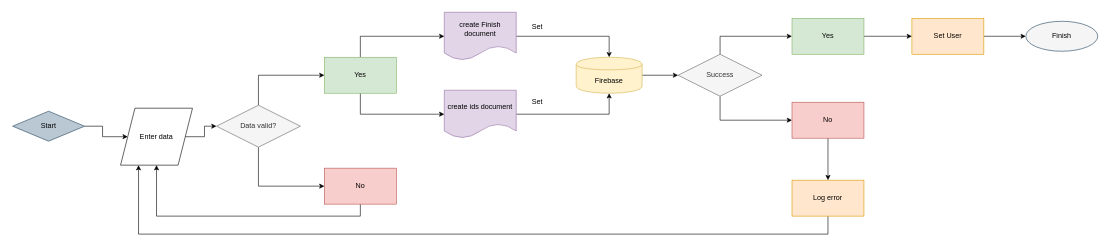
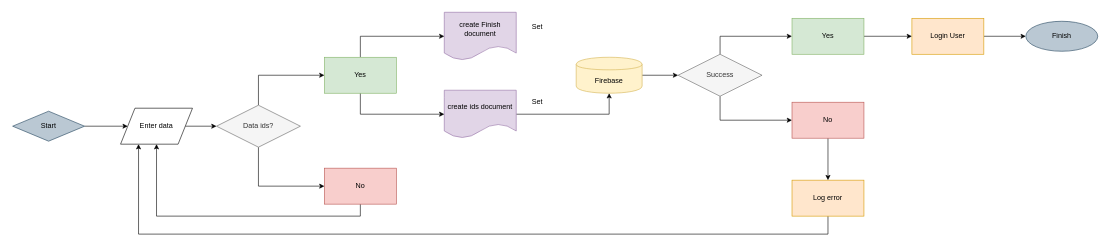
  <mxCell id="0" />
  <mxCell id="1" parent="0" />
  <mxCell id="2" style="edgeStyle=orthogonalEdgeStyle;rounded=0;orthogonalLoop=1;jettySize=auto;html=1;exitX=0.5;exitY=0;exitDx=0;exitDy=0;entryX=0;entryY=0.5;entryDx=0;entryDy=0;" edge="1" parent="1" source="4" target="25"><mxGeometry relative="1" as="geometry" /></mxCell>
  <mxCell id="3" style="edgeStyle=orthogonalEdgeStyle;rounded=0;orthogonalLoop=1;jettySize=auto;html=1;exitX=0.5;exitY=1;exitDx=0;exitDy=0;entryX=0;entryY=0.5;entryDx=0;entryDy=0;" edge="1" parent="1" source="4" target="27"><mxGeometry relative="1" as="geometry" /></mxCell>
- <mxCell id="4" value="Data valid?" style="rhombus;whiteSpace=wrap;html=1;fillColor=#f5f5f5;strokeColor=#666666;fontColor=#333333;" parent="1" vertex="1"><mxGeometry x="360" y="175" width="140" height="70" as="geometry" /></mxCell>
- <mxCell id="5" style="edgeStyle=orthogonalEdgeStyle;rounded=0;orthogonalLoop=1;jettySize=auto;html=1;exitX=1;exitY=0.5;exitDx=0;exitDy=0;entryX=0.5;entryY=0;entryDx=0;entryDy=0;" edge="1" parent="1" source="6" target="8"><mxGeometry relative="1" as="geometry" /></mxCell>
+ <mxCell id="4" value="Data ids?" style="rhombus;whiteSpace=wrap;html=1;fillColor=#f5f5f5;strokeColor=#666666;fontColor=#333333;" parent="1" vertex="1"><mxGeometry x="360" y="175" width="140" height="70" as="geometry" /></mxCell>
  <mxCell id="6" value="create Finish document" style="shape=document;whiteSpace=wrap;html=1;boundedLbl=1;fillColor=#e1d5e7;strokeColor=#9673a6;" parent="1" vertex="1"><mxGeometry x="740" y="20" width="120" height="80" as="geometry" /></mxCell>
  <mxCell id="7" style="edgeStyle=orthogonalEdgeStyle;rounded=0;orthogonalLoop=1;jettySize=auto;html=1;exitX=1;exitY=0.5;exitDx=0;exitDy=0;entryX=0;entryY=0.5;entryDx=0;entryDy=0;" edge="1" parent="1" source="8" target="15"><mxGeometry relative="1" as="geometry" /></mxCell>
  <mxCell id="8" value="Firebase" style="shape=cylinder;whiteSpace=wrap;html=1;boundedLbl=1;backgroundOutline=1;fillColor=#fff2cc;strokeColor=#d6b656;" parent="1" vertex="1"><mxGeometry x="960" y="95" width="110" height="60" as="geometry" /></mxCell>
  <mxCell id="9" style="edgeStyle=orthogonalEdgeStyle;rounded=0;orthogonalLoop=1;jettySize=auto;html=1;" edge="1" parent="1" source="10" target="22"><mxGeometry relative="1" as="geometry" /></mxCell>
  <mxCell id="10" value="Start" style="rhombus;whiteSpace=wrap;html=1;fillColor=#bac8d3;strokeColor=#23445d;" parent="1" vertex="1"><mxGeometry x="20" y="185" width="120" height="50" as="geometry" /></mxCell>
  <mxCell id="11" style="edgeStyle=orthogonalEdgeStyle;rounded=0;orthogonalLoop=1;jettySize=auto;html=1;exitX=1;exitY=0.5;exitDx=0;exitDy=0;entryX=0.5;entryY=1;entryDx=0;entryDy=0;" edge="1" parent="1" source="12" target="8"><mxGeometry relative="1" as="geometry" /></mxCell>
  <mxCell id="12" value="create ids document" style="shape=document;whiteSpace=wrap;html=1;boundedLbl=1;fillColor=#e1d5e7;strokeColor=#9673a6;" parent="1" vertex="1"><mxGeometry x="740" y="150" width="120" height="80" as="geometry" /></mxCell>
  <mxCell id="13" style="edgeStyle=orthogonalEdgeStyle;rounded=0;orthogonalLoop=1;jettySize=auto;html=1;exitX=0.5;exitY=0;exitDx=0;exitDy=0;" edge="1" parent="1" source="15" target="29"><mxGeometry relative="1" as="geometry" /></mxCell>
  <mxCell id="14" style="edgeStyle=orthogonalEdgeStyle;rounded=0;orthogonalLoop=1;jettySize=auto;html=1;entryX=0;entryY=0.5;entryDx=0;entryDy=0;" edge="1" parent="1" source="15" target="31"><mxGeometry relative="1" as="geometry"><Array as="points"><mxPoint x="1200" y="200" /></Array></mxGeometry></mxCell>
  <mxCell id="15" value="Success" style="rhombus;whiteSpace=wrap;html=1;fillColor=#f5f5f5;strokeColor=#666666;fontColor=#333333;" parent="1" vertex="1"><mxGeometry x="1130" y="90" width="140" height="70" as="geometry" /></mxCell>
  <mxCell id="16" style="edgeStyle=orthogonalEdgeStyle;rounded=0;orthogonalLoop=1;jettySize=auto;html=1;entryX=0.25;entryY=1;entryDx=0;entryDy=0;" edge="1" parent="1" source="17" target="22"><mxGeometry relative="1" as="geometry"><Array as="points"><mxPoint x="1380" y="390" /><mxPoint x="230" y="390" /></Array></mxGeometry></mxCell>
  <mxCell id="17" value="Log error" style="rounded=0;whiteSpace=wrap;html=1;fillColor=#ffe6cc;strokeColor=#d79b00;" parent="1" vertex="1"><mxGeometry x="1320" y="300" width="120" height="60" as="geometry" /></mxCell>
  <mxCell id="18" style="edgeStyle=orthogonalEdgeStyle;rounded=0;orthogonalLoop=1;jettySize=auto;html=1;exitX=1;exitY=0.5;exitDx=0;exitDy=0;entryX=0;entryY=0.5;entryDx=0;entryDy=0;" edge="1" parent="1" source="19" target="20"><mxGeometry relative="1" as="geometry" /></mxCell>
- <mxCell id="19" value="Set User" style="rounded=0;whiteSpace=wrap;html=1;fillColor=#ffe6cc;strokeColor=#d79b00;" parent="1" vertex="1"><mxGeometry x="1520" y="30" width="120" height="60" as="geometry" /></mxCell>
- <mxCell id="20" value="Finish" style="ellipse;whiteSpace=wrap;html=1;fillColor=#f5f5f5;strokeColor=#23445d;" parent="1" vertex="1"><mxGeometry x="1710" y="35" width="120" height="50" as="geometry" /></mxCell>
+ <mxCell id="19" value="Login User" style="rounded=0;whiteSpace=wrap;html=1;fillColor=#ffe6cc;strokeColor=#d79b00;" parent="1" vertex="1"><mxGeometry x="1520" y="30" width="120" height="60" as="geometry" /></mxCell>
+ <mxCell id="20" value="Finish" style="ellipse;whiteSpace=wrap;html=1;fillColor=#bac8d3;strokeColor=#23445d;" parent="1" vertex="1"><mxGeometry x="1710" y="35" width="120" height="50" as="geometry" /></mxCell>
  <mxCell id="21" value="" style="edgeStyle=orthogonalEdgeStyle;rounded=0;orthogonalLoop=1;jettySize=auto;html=1;" edge="1" parent="1" source="22" target="4"><mxGeometry relative="1" as="geometry" /></mxCell>
- <mxCell id="22" value="Enter data" style="shape=parallelogram;perimeter=parallelogramPerimeter;whiteSpace=wrap;html=1;" vertex="1" parent="1"><mxGeometry x="200" y="180" width="120" height="95" as="geometry" /></mxCell>
+ <mxCell id="22" value="Enter data" style="shape=parallelogram;perimeter=parallelogramPerimeter;whiteSpace=wrap;html=1;" vertex="1" parent="1"><mxGeometry x="200" y="180" width="120" height="60" as="geometry" /></mxCell>
  <mxCell id="23" style="edgeStyle=orthogonalEdgeStyle;rounded=0;orthogonalLoop=1;jettySize=auto;html=1;exitX=0.5;exitY=0;exitDx=0;exitDy=0;" edge="1" parent="1" source="25" target="6"><mxGeometry relative="1" as="geometry" /></mxCell>
  <mxCell id="24" style="edgeStyle=orthogonalEdgeStyle;rounded=0;orthogonalLoop=1;jettySize=auto;html=1;entryX=0;entryY=0.5;entryDx=0;entryDy=0;" edge="1" parent="1" source="25" target="12"><mxGeometry relative="1" as="geometry"><Array as="points"><mxPoint x="600" y="190" /></Array></mxGeometry></mxCell>
  <mxCell id="25" value="Yes" style="rounded=0;whiteSpace=wrap;html=1;fillColor=#d5e8d4;strokeColor=#82b366;" vertex="1" parent="1"><mxGeometry x="540" y="95" width="120" height="60" as="geometry" /></mxCell>
  <mxCell id="26" style="edgeStyle=orthogonalEdgeStyle;rounded=0;orthogonalLoop=1;jettySize=auto;html=1;exitX=0.5;exitY=1;exitDx=0;exitDy=0;entryX=0.5;entryY=1;entryDx=0;entryDy=0;" edge="1" parent="1" source="27" target="22"><mxGeometry relative="1" as="geometry" /></mxCell>
  <mxCell id="27" value="No" style="rounded=0;whiteSpace=wrap;html=1;fillColor=#f8cecc;strokeColor=#b85450;" vertex="1" parent="1"><mxGeometry x="540" y="280" width="120" height="60" as="geometry" /></mxCell>
  <mxCell id="28" style="edgeStyle=orthogonalEdgeStyle;rounded=0;orthogonalLoop=1;jettySize=auto;html=1;exitX=1;exitY=0.5;exitDx=0;exitDy=0;" edge="1" parent="1" source="29" target="19"><mxGeometry relative="1" as="geometry" /></mxCell>
  <mxCell id="29" value="Yes" style="rounded=0;whiteSpace=wrap;html=1;fillColor=#d5e8d4;strokeColor=#82b366;" vertex="1" parent="1"><mxGeometry x="1320" y="30" width="120" height="60" as="geometry" /></mxCell>
  <mxCell id="30" style="edgeStyle=orthogonalEdgeStyle;rounded=0;orthogonalLoop=1;jettySize=auto;html=1;exitX=0.5;exitY=1;exitDx=0;exitDy=0;" edge="1" parent="1" source="31" target="17"><mxGeometry relative="1" as="geometry" /></mxCell>
  <mxCell id="31" value="No" style="rounded=0;whiteSpace=wrap;html=1;fillColor=#f8cecc;strokeColor=#b85450;" vertex="1" parent="1"><mxGeometry x="1320" y="170" width="120" height="60" as="geometry" /></mxCell>
  <mxCell id="32" value="Set" style="text;html=1;align=center;verticalAlign=middle;resizable=0;points=[];autosize=1;" vertex="1" parent="1"><mxGeometry x="880" y="35" width="30" height="20" as="geometry" /></mxCell>
  <mxCell id="33" value="Set" style="text;html=1;align=center;verticalAlign=middle;resizable=0;points=[];autosize=1;" vertex="1" parent="1"><mxGeometry x="880" y="160" width="30" height="20" as="geometry" /></mxCell>
